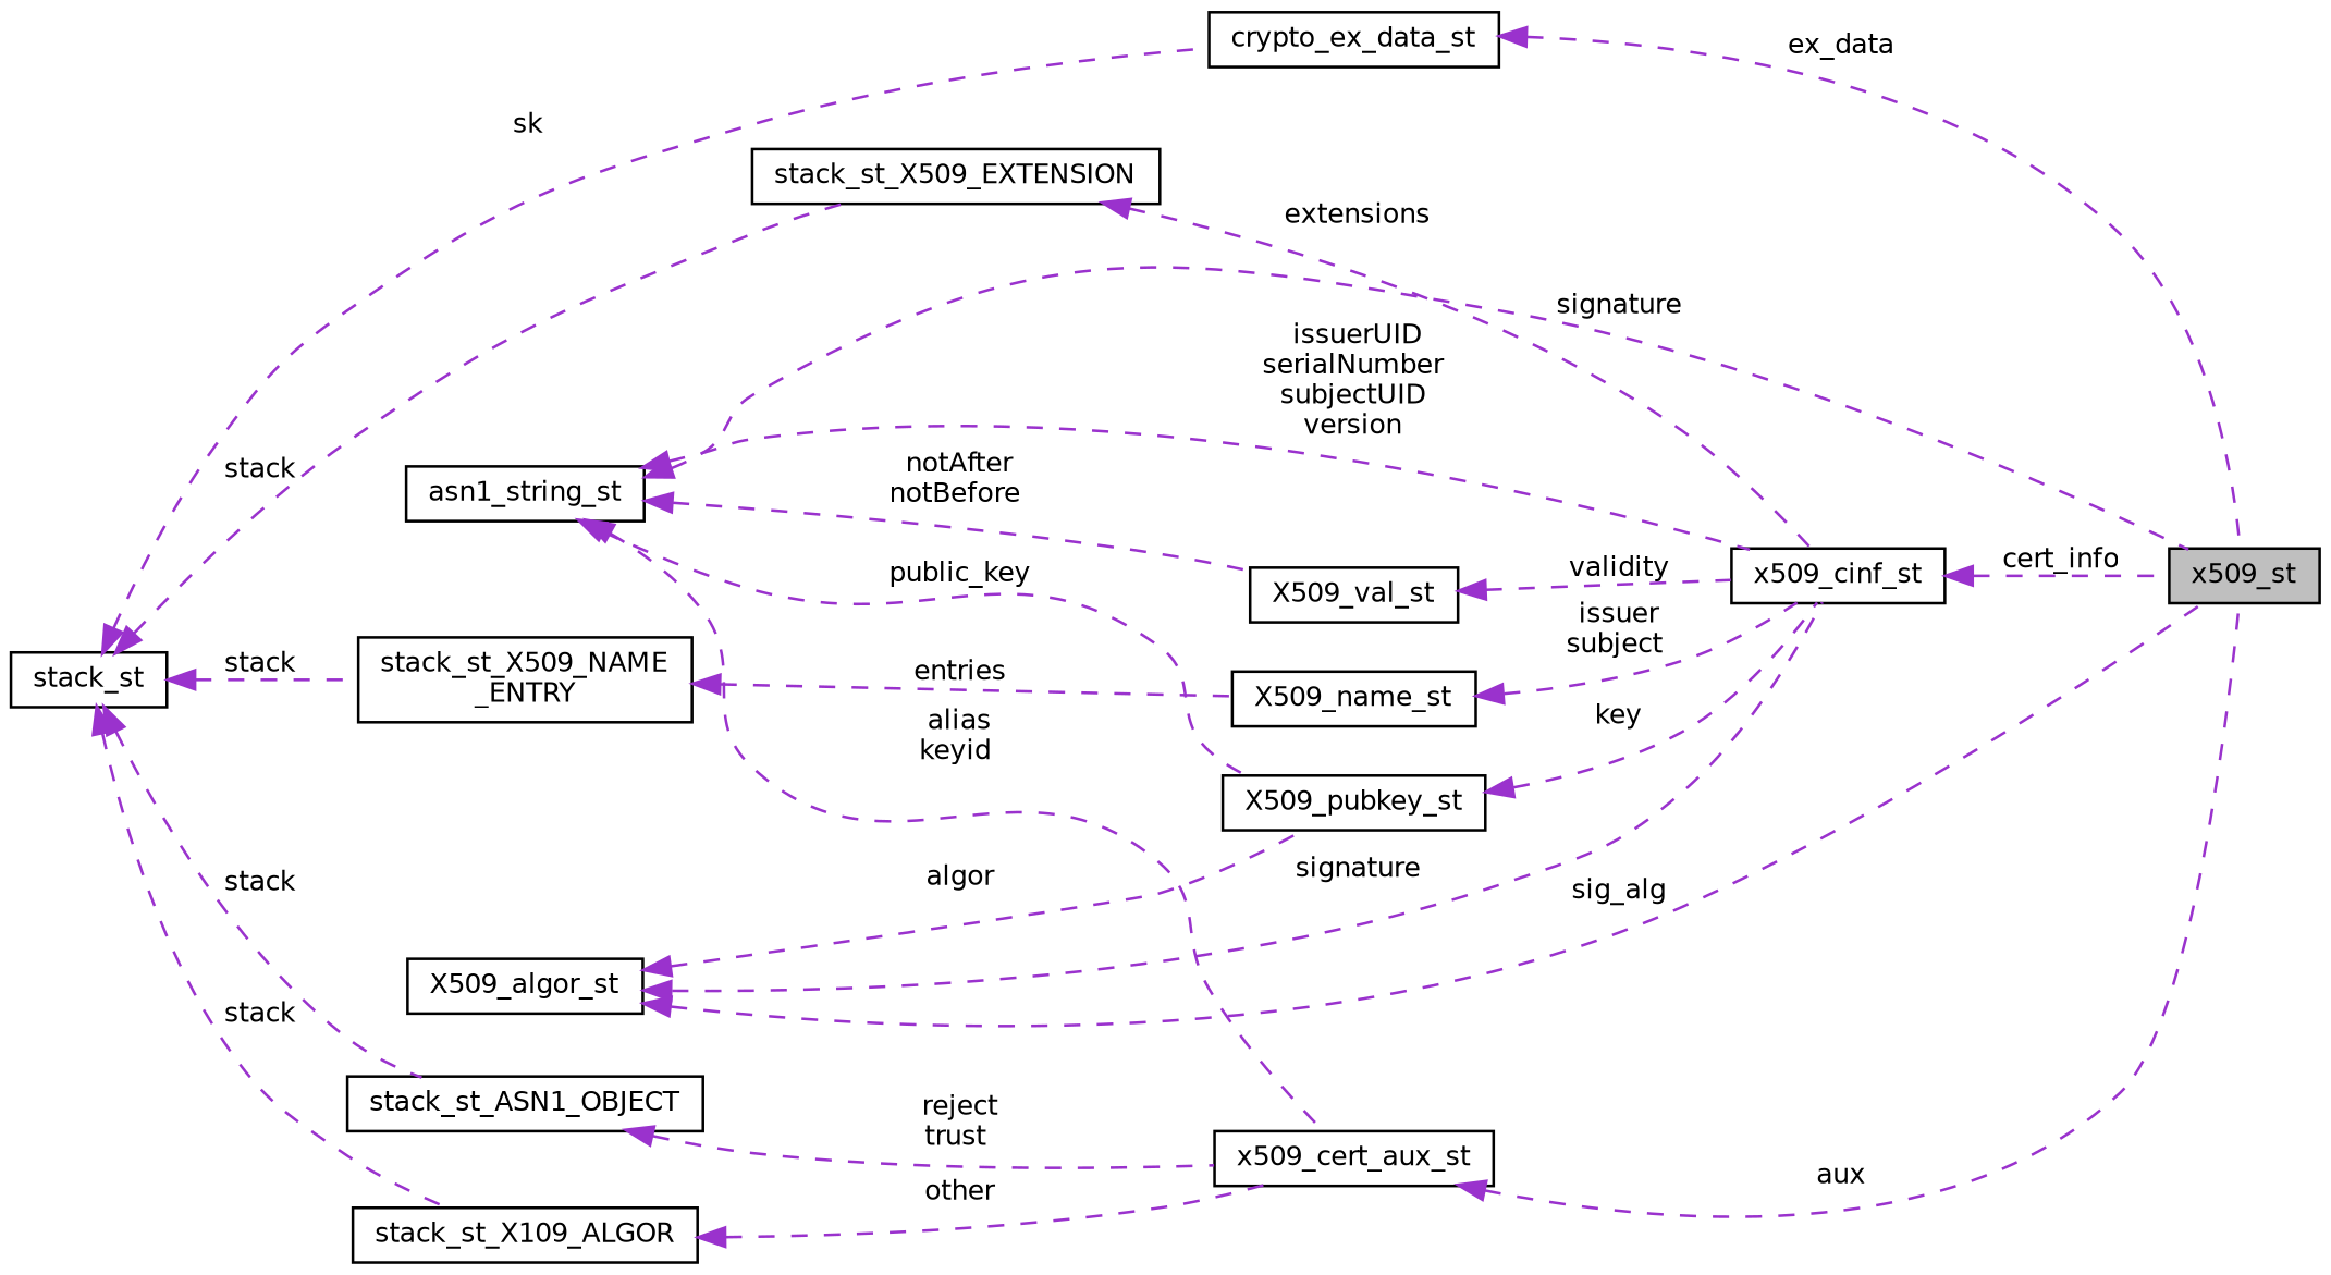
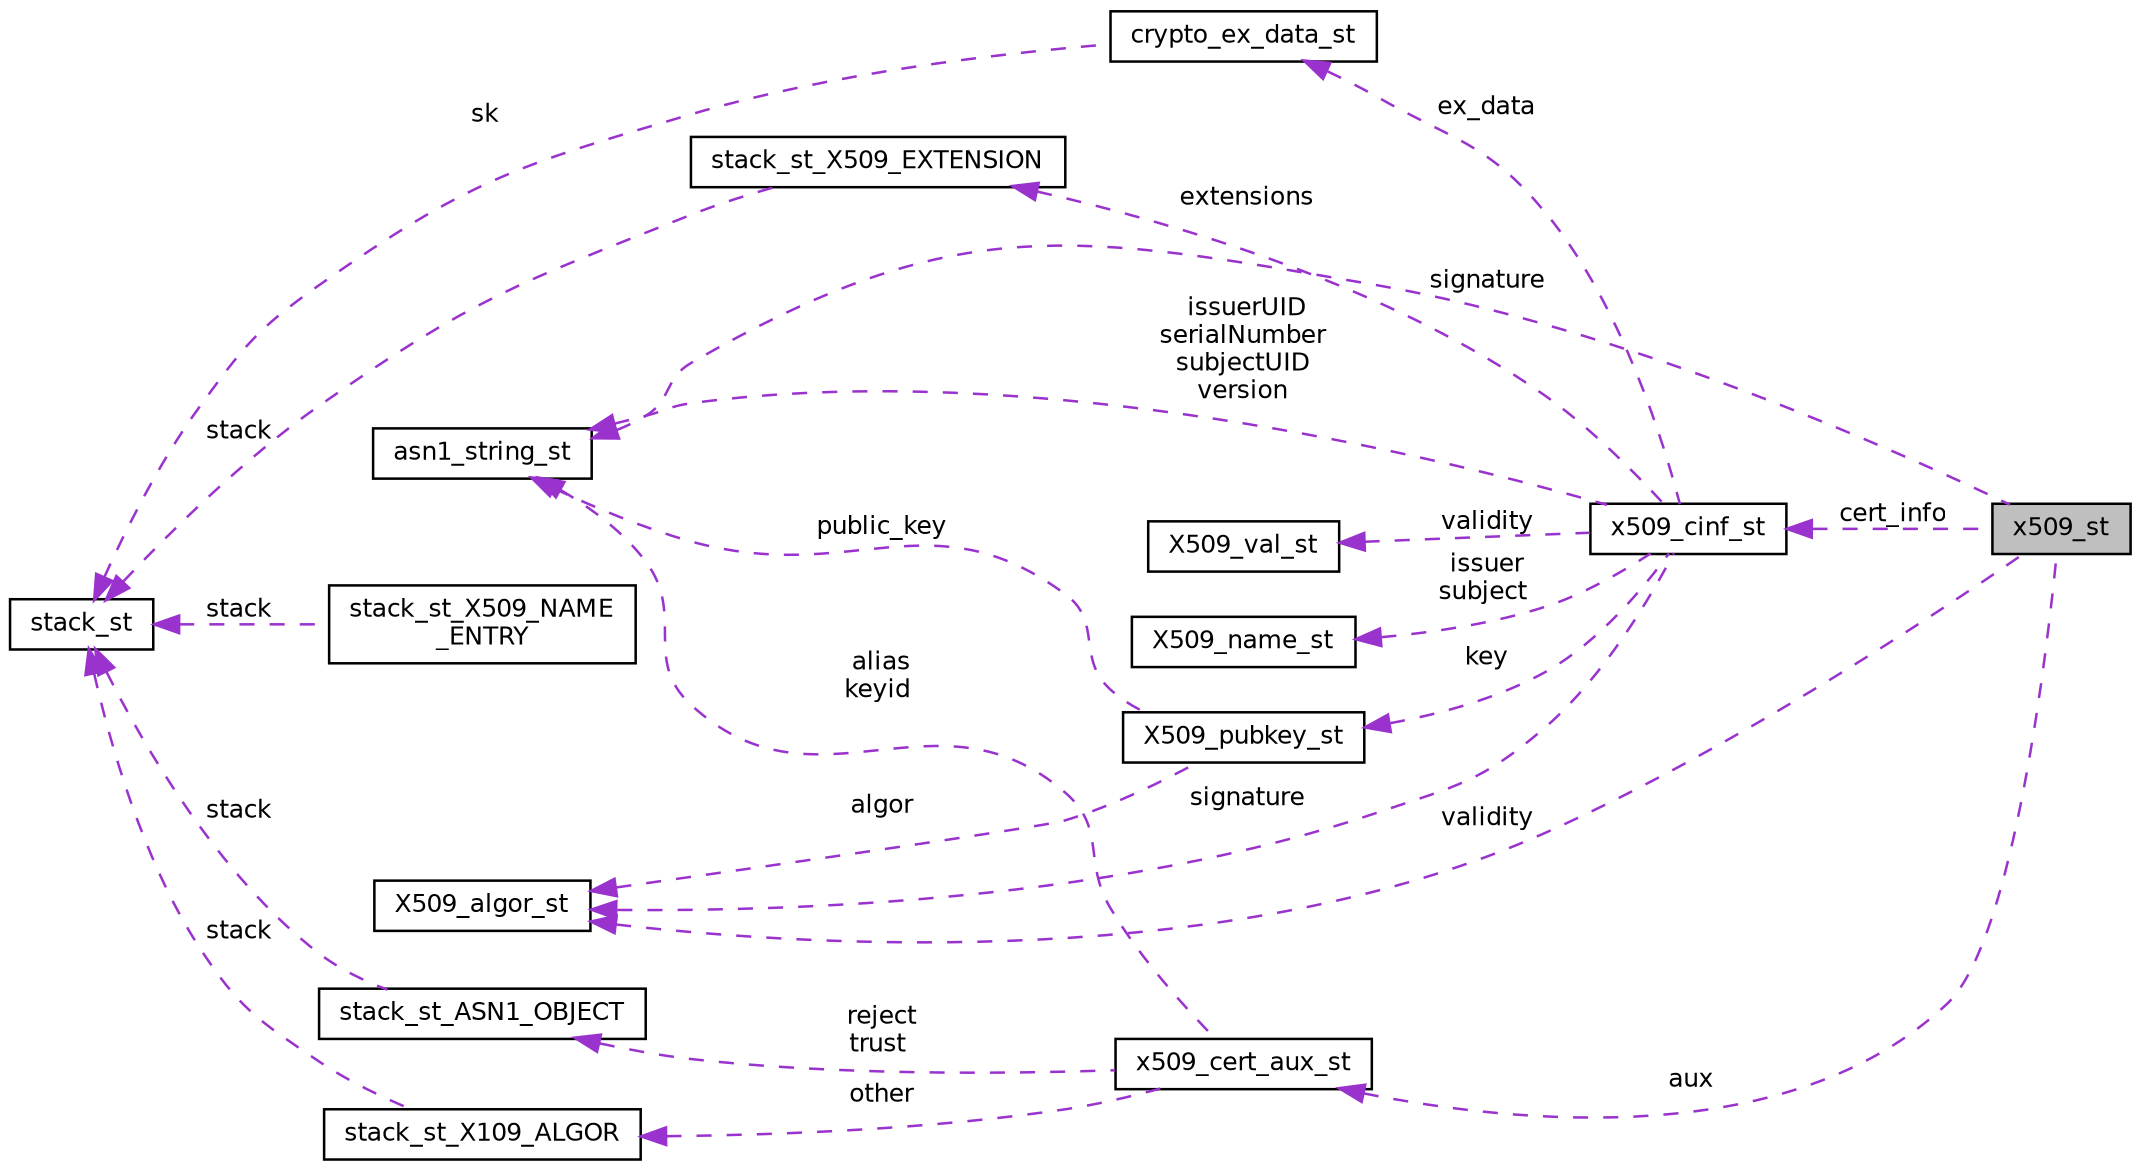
  digraph {
    rankdir=LR
    node [color=black fillcolor=white fontname=Helvetica fontsize=10 shape=record style=filled]
    edge [color=darkorchid3 dir=back fontname=Helvetica fontsize=10 labelfontname=Helvetica labelfontsize=10 style=dashed]
    n1 [fillcolor=grey75 fontcolor=black height=0.2 label=x509_st width=0.4]
    n2 [height=0.2 label=asn1_string_st width=0.4]
    n3 [height=0.2 label=x509_cinf_st width=0.4]
    n4 [height=0.2 label=X509_val_st width=0.4]
    n5 [height=0.2 label=X509_pubkey_st width=0.4]
    n6 [height=0.2 label=x509_cert_aux_st width=0.4]
    n7 [height=0.2 label=stack_st_X509_EXTENSION width=0.4]
    n8 [height=0.2 label=stack_st width=0.4]
    n9 [height=0.2 label="stack_st_X509_NAME\l_ENTRY" width=0.4]
    n10 [height=0.2 label=stack_st_ASN1_OBJECT width=0.4]
    n11 [height=0.2 label=stack_st_X109_ALGOR width=0.4]
    n12 [height=0.2 label=crypto_ex_data_st width=0.4]
    n13 [height=0.2 label=X509_name_st width=0.4]
    n14 [height=0.2 label=X509_algor_st width=0.4]
    n2 -> n1 [label=" signature"]
    n2 -> n3 [label=" issuerUID\nserialNumber\nsubjectUID\nversion"]
-   n2 -> n4 [label=" notAfter\nnotBefore"]
    n2 -> n5 [label=" public_key"]
    n2 -> n6 [label=" alias\nkeyid"]
    n3 -> n1 [label=" cert_info"]
    n4 -> n3 [label=" validity"]
    n5 -> n3 [label=" key"]
    n6 -> n1 [label=" aux"]
    n7 -> n3 [label=" extensions"]
    n8 -> n7 [label=" stack"]
    n8 -> n9 [label=" stack"]
    n8 -> n10 [label=" stack"]
    n8 -> n11 [label=" stack"]
    n8 -> n12 [label=" sk"]
-   n9 -> n13 [label=" entries"]
    n10 -> n6 [label=" reject\ntrust"]
    n11 -> n6 [label=" other"]
-   n12 -> n1 [label=" ex_data"]
+   n12 -> n3 [label=" ex_data"]
    n13 -> n3 [label=" issuer\nsubject"]
-   n14 -> n1 [label=" sig_alg"]
+   n14 -> n1 [label=" validity"]
    n14 -> n3 [label=" signature"]
    n14 -> n5 [label=" algor"]
  }
